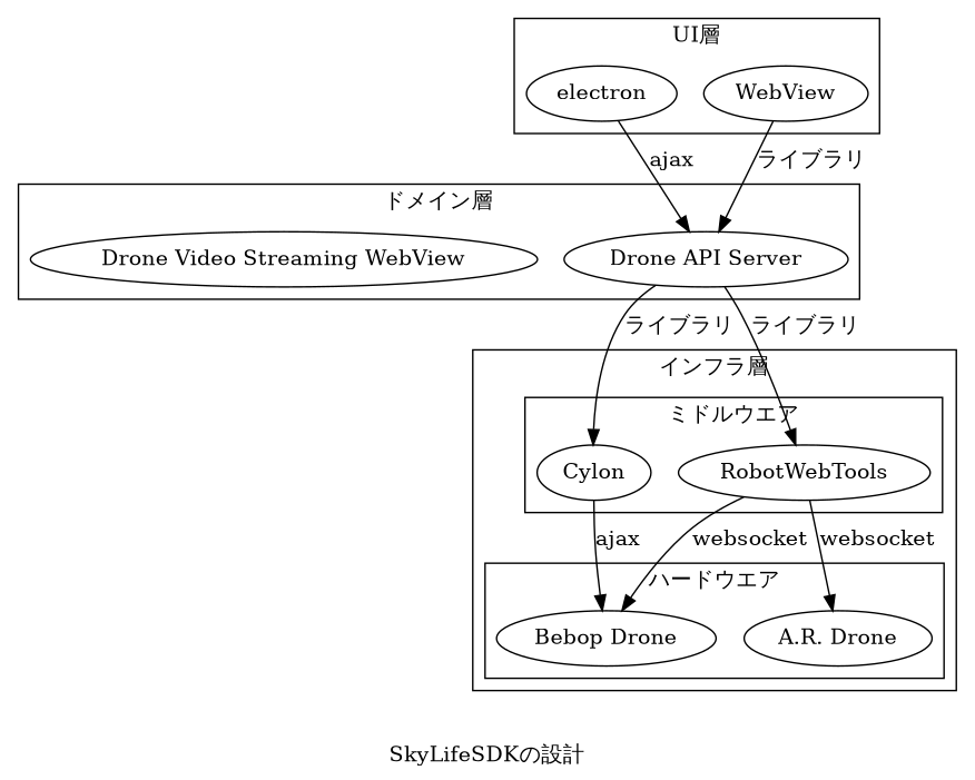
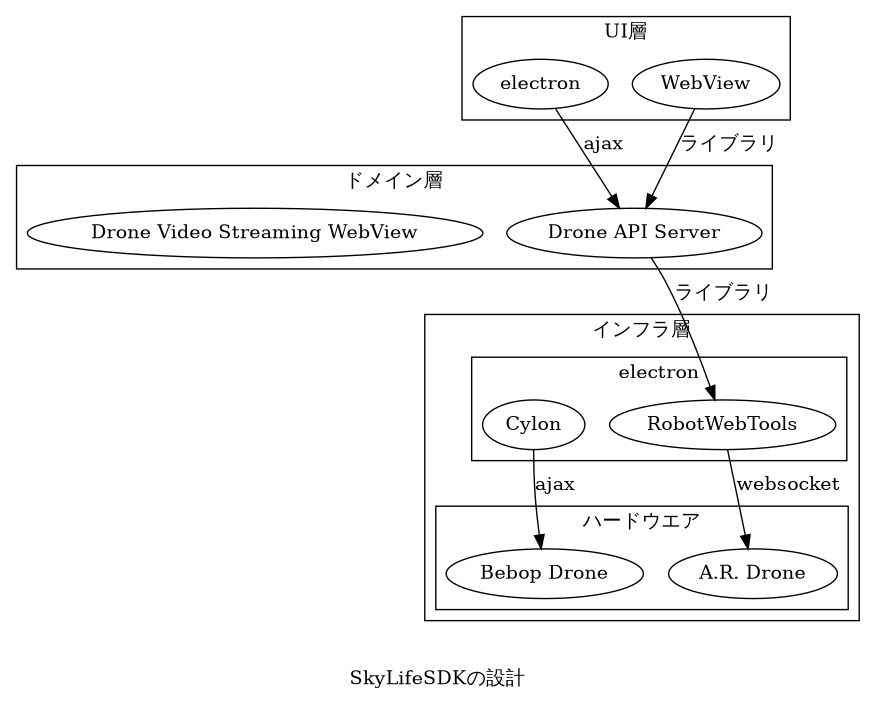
  digraph {
    label="SkyLifeSDKの設計"
    "Drone API Server"
    n2 [label="Drone Video Streaming WebView"]
    electron
    WebView
    Cylon
    RobotWebTools
    "Bebop Drone"
    "A.R. Drone"
    subgraph cluster_1 {
      label="ドメイン層"
      "Drone API Server"
      n2
    }
    subgraph cluster_2 {
      label="UI層"
      electron
      WebView
    }
    subgraph cluster_3 {
      label="インフラ層"
      subgraph cluster_4 {
-       label="ミドルウエア"
+       label=electron
        Cylon
        RobotWebTools
      }
      subgraph cluster_5 {
        label="ハードウエア"
        "Bebop Drone"
        "A.R. Drone"
      }
    }
-   "Drone API Server" -> Cylon [label="ライブラリ"]
    "Drone API Server" -> RobotWebTools [label="ライブラリ"]
    electron -> "Drone API Server" [label=ajax]
    WebView -> "Drone API Server" [label="ライブラリ"]
    Cylon -> "Bebop Drone" [label=ajax]
-   RobotWebTools -> "Bebop Drone" [label=websocket]
    RobotWebTools -> "A.R. Drone" [label=websocket]
  }
